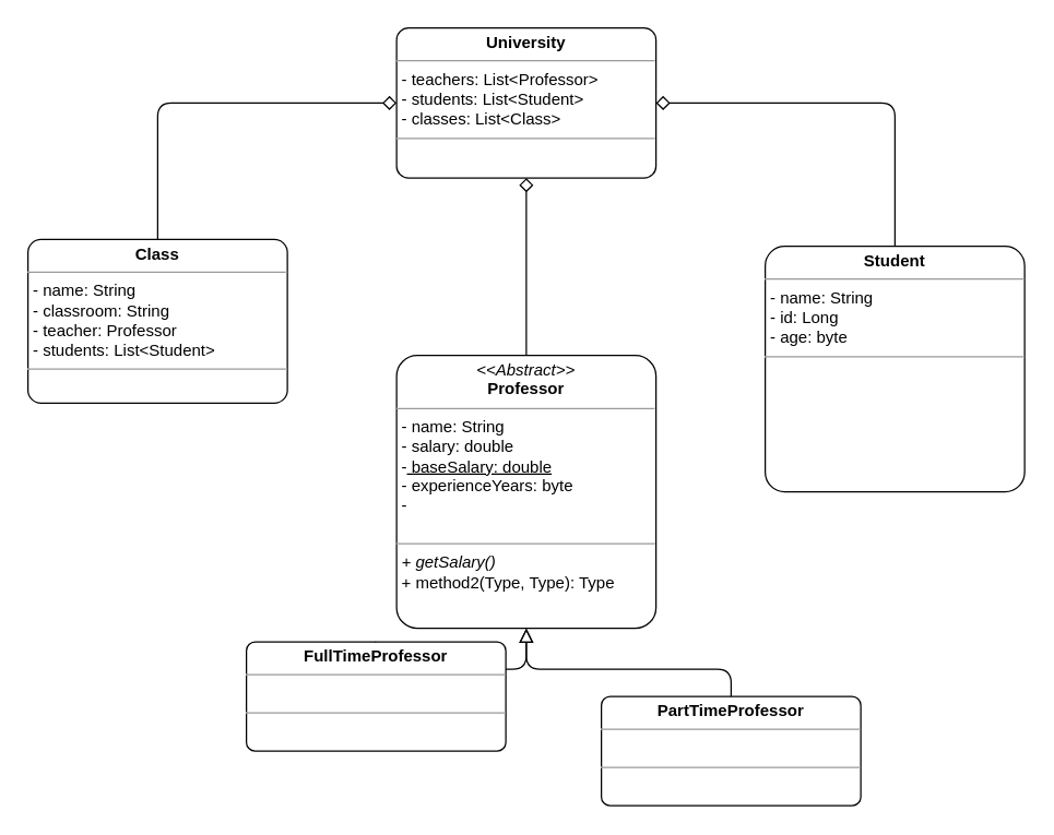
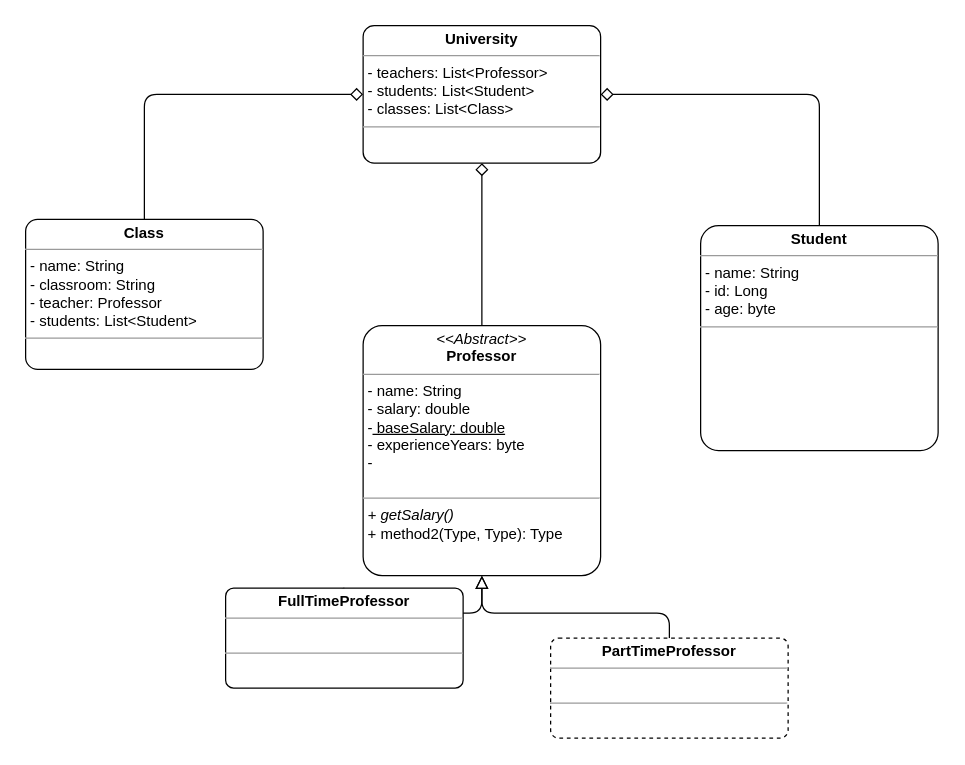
  <mxCell id="0" />
  <mxCell id="1" parent="0" />
  <mxCell id="2" style="edgeStyle=none;curved=0;rounded=1;orthogonalLoop=1;jettySize=auto;html=1;exitX=0.5;exitY=0;exitDx=0;exitDy=0;entryX=0.5;entryY=1;entryDx=0;entryDy=0;fontSize=12;startSize=8;endSize=8;endArrow=diamond;endFill=0;" edge="1" parent="1" source="3" target="8"><mxGeometry relative="1" as="geometry" /></mxCell>
  <mxCell id="3" value="&lt;p style=&quot;margin:0px;margin-top:4px;text-align:center;&quot;&gt;&lt;i&gt;&amp;lt;&amp;lt;Abstract&amp;gt;&amp;gt;&lt;/i&gt;&lt;br&gt;&lt;b&gt;Professor&lt;/b&gt;&lt;/p&gt;&lt;hr size=&quot;1&quot;&gt;&lt;p style=&quot;margin:0px;margin-left:4px;&quot;&gt;- name: String&lt;br&gt;- salary: double&lt;/p&gt;&lt;p style=&quot;margin:0px;margin-left:4px;&quot;&gt;-&lt;u&gt; baseSalary: double&lt;/u&gt;&lt;/p&gt;&lt;p style=&quot;margin:0px;margin-left:4px;&quot;&gt;- experienceYears: byte&lt;/p&gt;&lt;p style=&quot;margin:0px;margin-left:4px;&quot;&gt;-&amp;nbsp;&lt;/p&gt;&lt;p style=&quot;margin:0px;margin-left:4px;&quot;&gt;&lt;u&gt;&lt;br&gt;&lt;/u&gt;&lt;/p&gt;&lt;hr size=&quot;1&quot;&gt;&lt;p style=&quot;margin:0px;margin-left:4px;&quot;&gt;&lt;i&gt;+ getSalary()&lt;/i&gt;&lt;br&gt;+ method2(Type, Type): Type&lt;/p&gt;" style="verticalAlign=top;align=left;overflow=fill;fontSize=12;fontFamily=Helvetica;html=1;rounded=1;shadow=0;comic=0;labelBackgroundColor=none;strokeWidth=1;arcSize=8;" parent="1" vertex="1"><mxGeometry x="290" y="260" width="190" height="200" as="geometry" /></mxCell>
  <mxCell id="4" style="edgeStyle=none;curved=0;rounded=1;orthogonalLoop=1;jettySize=auto;html=1;entryX=0.5;entryY=1;entryDx=0;entryDy=0;fontSize=12;startSize=8;endSize=8;exitX=0.5;exitY=0;exitDx=0;exitDy=0;endArrow=block;endFill=0;startArrow=none;startFill=0;" edge="1" parent="1" source="5" target="3"><mxGeometry relative="1" as="geometry"><Array as="points"><mxPoint x="235" y="490" /><mxPoint x="385" y="490" /></Array></mxGeometry></mxCell>
  <mxCell id="5" value="&lt;p style=&quot;margin:0px;margin-top:4px;text-align:center;&quot;&gt;&lt;b&gt;FullTimeProfessor&lt;/b&gt;&lt;/p&gt;&lt;hr size=&quot;1&quot;&gt;&lt;p style=&quot;margin:0px;margin-left:4px;&quot;&gt;&lt;br&gt;&lt;/p&gt;&lt;hr size=&quot;1&quot;&gt;&lt;p style=&quot;margin:0px;margin-left:4px;&quot;&gt;&lt;br&gt;&lt;/p&gt;" style="verticalAlign=top;align=left;overflow=fill;fontSize=12;fontFamily=Helvetica;html=1;rounded=1;shadow=0;comic=0;labelBackgroundColor=none;strokeWidth=1;arcSize=8;" vertex="1" parent="1"><mxGeometry x="180" y="470" width="190" height="80" as="geometry" /></mxCell>
  <mxCell id="6" style="edgeStyle=none;curved=0;rounded=1;orthogonalLoop=1;jettySize=auto;html=1;entryX=0.5;entryY=1;entryDx=0;entryDy=0;fontSize=12;startSize=8;endSize=8;exitX=0.5;exitY=0;exitDx=0;exitDy=0;startArrow=none;startFill=0;endArrow=block;endFill=0;" edge="1" parent="1" source="7" target="3"><mxGeometry relative="1" as="geometry"><mxPoint x="540" y="490" as="sourcePoint" /><Array as="points"><mxPoint x="535" y="490" /><mxPoint x="385" y="490" /></Array></mxGeometry></mxCell>
- <mxCell id="7" value="&lt;p style=&quot;margin:0px;margin-top:4px;text-align:center;&quot;&gt;&lt;b&gt;PartTimeProfessor&lt;/b&gt;&lt;/p&gt;&lt;hr size=&quot;1&quot;&gt;&lt;p style=&quot;margin:0px;margin-left:4px;&quot;&gt;&lt;br&gt;&lt;/p&gt;&lt;hr size=&quot;1&quot;&gt;&lt;p style=&quot;margin:0px;margin-left:4px;&quot;&gt;&lt;br&gt;&lt;/p&gt;" style="verticalAlign=top;align=left;overflow=fill;fontSize=12;fontFamily=Helvetica;html=1;rounded=1;shadow=0;comic=0;labelBackgroundColor=none;strokeWidth=1;arcSize=8;" vertex="1" parent="1"><mxGeometry x="440" y="510" width="190" height="80" as="geometry" /></mxCell>
+ <mxCell id="7" value="&lt;p style=&quot;margin:0px;margin-top:4px;text-align:center;&quot;&gt;&lt;b&gt;PartTimeProfessor&lt;/b&gt;&lt;/p&gt;&lt;hr size=&quot;1&quot;&gt;&lt;p style=&quot;margin:0px;margin-left:4px;&quot;&gt;&lt;br&gt;&lt;/p&gt;&lt;hr size=&quot;1&quot;&gt;&lt;p style=&quot;margin:0px;margin-left:4px;&quot;&gt;&lt;br&gt;&lt;/p&gt;" style="verticalAlign=top;align=left;overflow=fill;fontSize=12;fontFamily=Helvetica;html=1;rounded=1;shadow=0;comic=0;labelBackgroundColor=none;strokeWidth=1;arcSize=8;dashed=1;" vertex="1" parent="1"><mxGeometry x="440" y="510" width="190" height="80" as="geometry" /></mxCell>
  <mxCell id="8" value="&lt;p style=&quot;margin:0px;margin-top:4px;text-align:center;&quot;&gt;&lt;b&gt;University&lt;/b&gt;&lt;/p&gt;&lt;hr size=&quot;1&quot;&gt;&lt;p style=&quot;margin:0px;margin-left:4px;&quot;&gt;- teachers: List&amp;lt;Professor&amp;gt;&lt;br&gt;- students: List&amp;lt;Student&amp;gt;&lt;/p&gt;&lt;p style=&quot;margin:0px;margin-left:4px;&quot;&gt;- classes: List&amp;lt;Class&amp;gt;&lt;/p&gt;&lt;hr size=&quot;1&quot;&gt;&lt;p style=&quot;margin:0px;margin-left:4px;&quot;&gt;&lt;br&gt;&lt;/p&gt;" style="verticalAlign=top;align=left;overflow=fill;fontSize=12;fontFamily=Helvetica;html=1;rounded=1;shadow=0;comic=0;labelBackgroundColor=none;strokeWidth=1;arcSize=8;" vertex="1" parent="1"><mxGeometry x="290" y="20" width="190" height="110" as="geometry" /></mxCell>
  <mxCell id="9" style="edgeStyle=none;curved=0;rounded=1;orthogonalLoop=1;jettySize=auto;html=1;entryX=1;entryY=0.5;entryDx=0;entryDy=0;fontSize=12;startSize=8;endSize=8;endArrow=diamond;endFill=0;" edge="1" parent="1" source="10" target="8"><mxGeometry relative="1" as="geometry"><Array as="points"><mxPoint x="655" y="75" /></Array></mxGeometry></mxCell>
  <mxCell id="10" value="&lt;p style=&quot;margin:0px;margin-top:4px;text-align:center;&quot;&gt;&lt;b&gt;Student&lt;/b&gt;&lt;/p&gt;&lt;hr size=&quot;1&quot;&gt;&lt;p style=&quot;margin:0px;margin-left:4px;&quot;&gt;- name: String&lt;br&gt;- id: Long&lt;/p&gt;&lt;p style=&quot;margin:0px;margin-left:4px;&quot;&gt;- age: byte&lt;/p&gt;&lt;hr size=&quot;1&quot;&gt;&lt;p style=&quot;margin:0px;margin-left:4px;&quot;&gt;&lt;br&gt;&lt;/p&gt;" style="verticalAlign=top;align=left;overflow=fill;fontSize=12;fontFamily=Helvetica;html=1;rounded=1;shadow=0;comic=0;labelBackgroundColor=none;strokeWidth=1;arcSize=8;" vertex="1" parent="1"><mxGeometry x="560" y="180" width="190" height="180" as="geometry" /></mxCell>
  <mxCell id="11" style="edgeStyle=none;curved=0;rounded=1;orthogonalLoop=1;jettySize=auto;html=1;exitX=0.5;exitY=0;exitDx=0;exitDy=0;entryX=0;entryY=0.5;entryDx=0;entryDy=0;fontSize=12;startSize=8;endSize=8;endArrow=diamond;endFill=0;" edge="1" parent="1" source="12" target="8"><mxGeometry relative="1" as="geometry"><Array as="points"><mxPoint x="115" y="75" /></Array></mxGeometry></mxCell>
  <mxCell id="12" value="&lt;p style=&quot;margin:0px;margin-top:4px;text-align:center;&quot;&gt;&lt;b&gt;Class&lt;/b&gt;&lt;/p&gt;&lt;hr size=&quot;1&quot;&gt;&lt;p style=&quot;margin:0px;margin-left:4px;&quot;&gt;- name: String&lt;br&gt;- classroom: String&lt;/p&gt;&lt;p style=&quot;margin:0px;margin-left:4px;&quot;&gt;- teacher: Professor&lt;/p&gt;&lt;p style=&quot;margin:0px;margin-left:4px;&quot;&gt;- students: List&amp;lt;Student&amp;gt;&lt;/p&gt;&lt;hr size=&quot;1&quot;&gt;&lt;p style=&quot;margin:0px;margin-left:4px;&quot;&gt;&lt;br&gt;&lt;/p&gt;" style="verticalAlign=top;align=left;overflow=fill;fontSize=12;fontFamily=Helvetica;html=1;rounded=1;shadow=0;comic=0;labelBackgroundColor=none;strokeWidth=1;arcSize=8;" vertex="1" parent="1"><mxGeometry x="20" y="175" width="190" height="120" as="geometry" /></mxCell>
